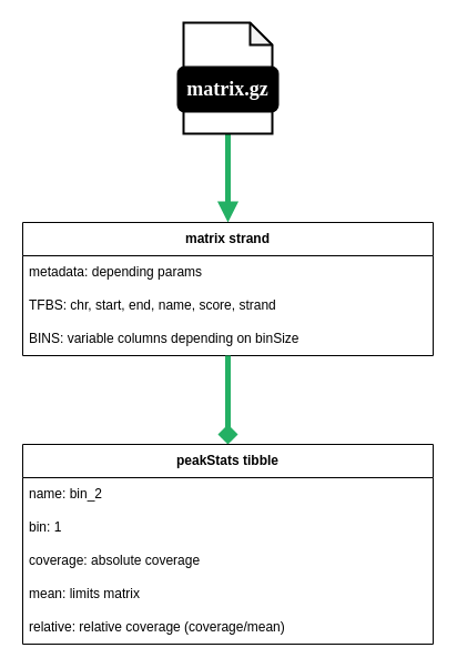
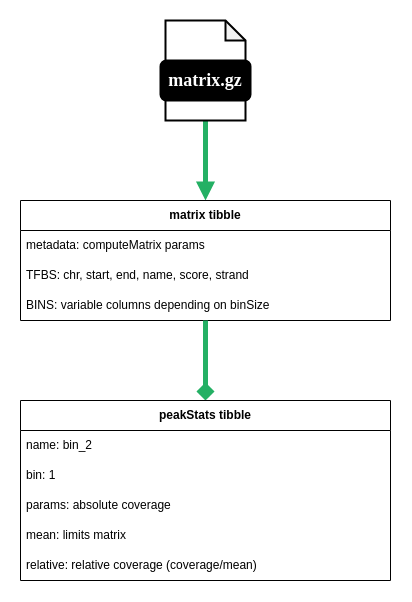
  <mxCell id="0" />
  <mxCell id="1" parent="0" />
  <mxCell id="2" value="" style="endArrow=block;html=1;rounded=1;strokeWidth=5;strokeColor=#24B064;exitX=0.5;exitY=1;exitDx=0;exitDy=0;endFill=1;exitPerimeter=0;entryX=0.5;entryY=0;entryDx=0;entryDy=0;" edge="1" parent="1" source="4" target="6"><mxGeometry width="50" height="50" relative="1" as="geometry"><mxPoint x="470" y="320" as="sourcePoint" /><mxPoint x="150" y="190" as="targetPoint" /></mxGeometry></mxCell>
  <mxCell id="3" value="" style="group" vertex="1" connectable="0" parent="1"><mxGeometry x="160" y="20" width="90" height="100" as="geometry" /></mxCell>
  <mxCell id="4" value="" style="shape=note;whiteSpace=wrap;html=1;backgroundOutline=1;darkOpacity=0.05;rounded=1;size=20;strokeWidth=2;" vertex="1" parent="3"><mxGeometry x="5" width="80" height="100" as="geometry" /></mxCell>
  <mxCell id="5" value="&lt;font data-font-src=&quot;https://fonts.googleapis.com/css?family=Maven+Pro&quot; face=&quot;Maven Pro&quot; color=&quot;#ffffff&quot;&gt;&lt;b&gt;&lt;font style=&quot;font-size: 18px;&quot;&gt;matrix.gz&lt;/font&gt;&lt;/b&gt;&lt;/font&gt;" style="rounded=1;whiteSpace=wrap;html=1;strokeWidth=2;fillColor=#000000;" vertex="1" parent="3"><mxGeometry y="40" width="90" height="40" as="geometry" /></mxCell>
- <mxCell id="6" value="&lt;b&gt;matrix strand&lt;/b&gt;" style="swimlane;fontStyle=0;childLayout=stackLayout;horizontal=1;startSize=30;horizontalStack=0;resizeParent=1;resizeParentMax=0;resizeLast=0;collapsible=1;marginBottom=0;whiteSpace=wrap;html=1;" vertex="1" parent="1"><mxGeometry x="20" y="200" width="370" height="120" as="geometry" /></mxCell>
- <mxCell id="7" value="metadata: depending params" style="text;strokeColor=none;fillColor=none;align=left;verticalAlign=middle;spacingLeft=4;spacingRight=4;overflow=hidden;points=[[0,0.5],[1,0.5]];portConstraint=eastwest;rotatable=0;whiteSpace=wrap;html=1;" vertex="1" parent="6"><mxGeometry y="30" width="370" height="30" as="geometry" /></mxCell>
+ <mxCell id="6" value="&lt;b&gt;matrix tibble&lt;/b&gt;" style="swimlane;fontStyle=0;childLayout=stackLayout;horizontal=1;startSize=30;horizontalStack=0;resizeParent=1;resizeParentMax=0;resizeLast=0;collapsible=1;marginBottom=0;whiteSpace=wrap;html=1;" vertex="1" parent="1"><mxGeometry x="20" y="200" width="370" height="120" as="geometry" /></mxCell>
+ <mxCell id="7" value="metadata: computeMatrix params" style="text;strokeColor=none;fillColor=none;align=left;verticalAlign=middle;spacingLeft=4;spacingRight=4;overflow=hidden;points=[[0,0.5],[1,0.5]];portConstraint=eastwest;rotatable=0;whiteSpace=wrap;html=1;" vertex="1" parent="6"><mxGeometry y="30" width="370" height="30" as="geometry" /></mxCell>
  <mxCell id="8" value="TFBS: chr, start, end, name, score, strand" style="text;strokeColor=none;fillColor=none;align=left;verticalAlign=middle;spacingLeft=4;spacingRight=4;overflow=hidden;points=[[0,0.5],[1,0.5]];portConstraint=eastwest;rotatable=0;whiteSpace=wrap;html=1;" vertex="1" parent="6"><mxGeometry y="60" width="370" height="30" as="geometry" /></mxCell>
  <mxCell id="9" value="BINS: variable columns depending on binSize" style="text;strokeColor=none;fillColor=none;align=left;verticalAlign=middle;spacingLeft=4;spacingRight=4;overflow=hidden;points=[[0,0.5],[1,0.5]];portConstraint=eastwest;rotatable=0;whiteSpace=wrap;html=1;" vertex="1" parent="6"><mxGeometry y="90" width="370" height="30" as="geometry" /></mxCell>
  <mxCell id="10" value="" style="endArrow=diamond;html=1;rounded=1;strokeWidth=5;strokeColor=#24B064;endFill=1;entryX=0.5;entryY=0;entryDx=0;entryDy=0;" edge="1" parent="1" source="9" target="11"><mxGeometry width="50" height="50" relative="1" as="geometry"><mxPoint x="430" y="280" as="sourcePoint" /><mxPoint x="437" y="300" as="targetPoint" /></mxGeometry></mxCell>
  <mxCell id="11" value="&lt;b&gt;peakStats tibble&lt;/b&gt;" style="swimlane;fontStyle=0;childLayout=stackLayout;horizontal=1;startSize=30;horizontalStack=0;resizeParent=1;resizeParentMax=0;resizeLast=0;collapsible=1;marginBottom=0;whiteSpace=wrap;html=1;" vertex="1" parent="1"><mxGeometry x="20" y="400" width="370" height="180" as="geometry" /></mxCell>
  <mxCell id="12" value="name: bin_2" style="text;strokeColor=none;fillColor=none;align=left;verticalAlign=middle;spacingLeft=4;spacingRight=4;overflow=hidden;points=[[0,0.5],[1,0.5]];portConstraint=eastwest;rotatable=0;whiteSpace=wrap;html=1;" vertex="1" parent="11"><mxGeometry y="30" width="370" height="30" as="geometry" /></mxCell>
  <mxCell id="13" value="bin: 1" style="text;strokeColor=none;fillColor=none;align=left;verticalAlign=middle;spacingLeft=4;spacingRight=4;overflow=hidden;points=[[0,0.5],[1,0.5]];portConstraint=eastwest;rotatable=0;whiteSpace=wrap;html=1;" vertex="1" parent="11"><mxGeometry y="60" width="370" height="30" as="geometry" /></mxCell>
- <mxCell id="14" value="coverage: absolute coverage" style="text;strokeColor=none;fillColor=none;align=left;verticalAlign=middle;spacingLeft=4;spacingRight=4;overflow=hidden;points=[[0,0.5],[1,0.5]];portConstraint=eastwest;rotatable=0;whiteSpace=wrap;html=1;" vertex="1" parent="11"><mxGeometry y="90" width="370" height="30" as="geometry" /></mxCell>
+ <mxCell id="14" value="params: absolute coverage" style="text;strokeColor=none;fillColor=none;align=left;verticalAlign=middle;spacingLeft=4;spacingRight=4;overflow=hidden;points=[[0,0.5],[1,0.5]];portConstraint=eastwest;rotatable=0;whiteSpace=wrap;html=1;" vertex="1" parent="11"><mxGeometry y="90" width="370" height="30" as="geometry" /></mxCell>
  <mxCell id="15" value="mean: limits matrix" style="text;strokeColor=none;fillColor=none;align=left;verticalAlign=middle;spacingLeft=4;spacingRight=4;overflow=hidden;points=[[0,0.5],[1,0.5]];portConstraint=eastwest;rotatable=0;whiteSpace=wrap;html=1;" vertex="1" parent="11"><mxGeometry y="120" width="370" height="30" as="geometry" /></mxCell>
  <mxCell id="16" value="relative: relative coverage (coverage/mean)" style="text;strokeColor=none;fillColor=none;align=left;verticalAlign=middle;spacingLeft=4;spacingRight=4;overflow=hidden;points=[[0,0.5],[1,0.5]];portConstraint=eastwest;rotatable=0;whiteSpace=wrap;html=1;" vertex="1" parent="11"><mxGeometry y="150" width="370" height="30" as="geometry" /></mxCell>
